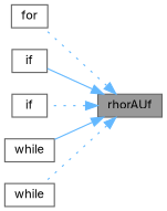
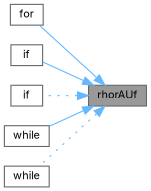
  digraph {
    rankdir=RL
    fontname=Inter
    node [color=grey40 fillcolor=white fontname=Inter fontsize=10 shape=box style=filled]
    edge [color=steelblue1 dir=back fontname=Inter fontsize=10 labelfontname=Helvetica labelfontsize=10 style=dotted]
    n1 [color=gray40 fillcolor=grey60 fontcolor=black height=0.2 label=rhorAUf width=0.4]
    n2 [height=0.2 label=for width=0.4]
    n3 [height=0.2 label=if width=0.4]
    n4 [height=0.2 label=if width=0.4]
    n5 [height=0.2 label=while width=0.4]
    n6 [height=0.2 label=while width=0.4]
-   n1 -> n2
+   n1 -> n2 [style=solid]
    n1 -> n3 [style=solid]
    n1 -> n4
    n1 -> n5 [style=solid]
    n1 -> n6
  }
